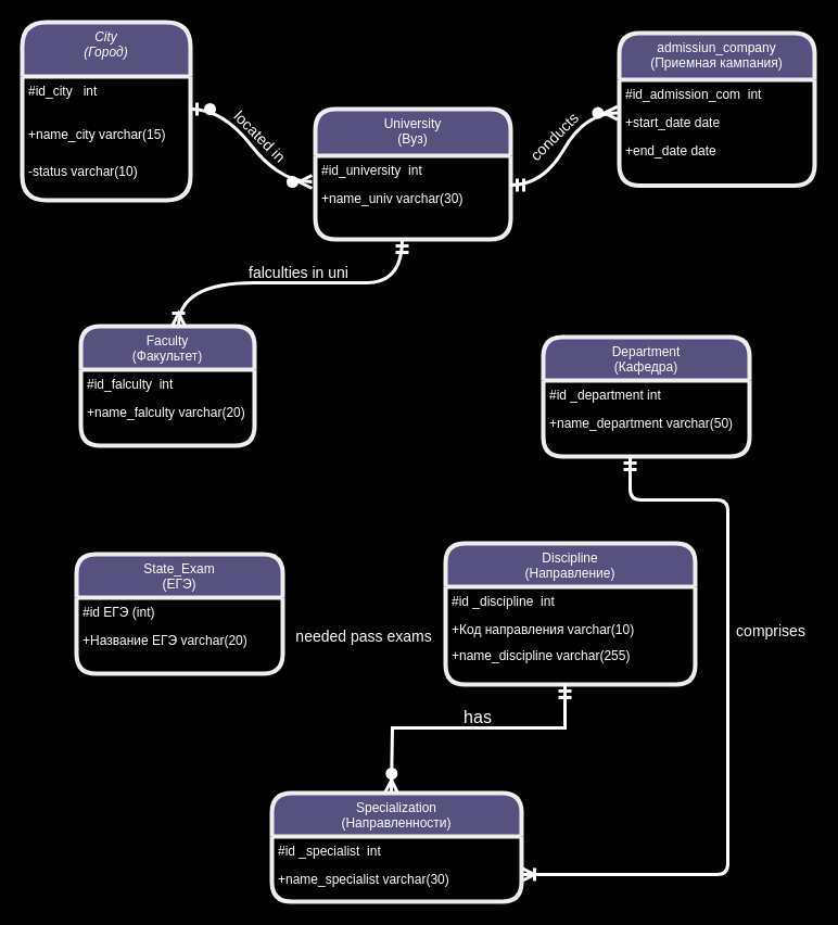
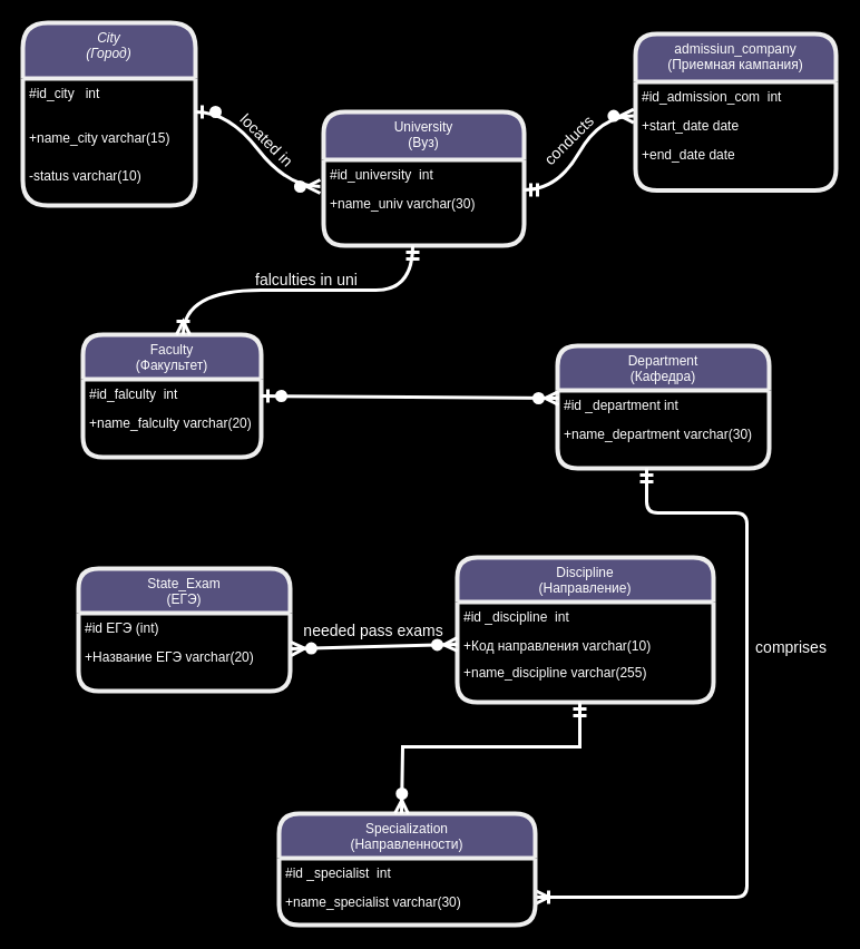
  <mxCell id="0" />
  <mxCell id="1" parent="0" />
  <mxCell id="2" value="City&#10;(Город)" style="swimlane;fontStyle=2;align=center;verticalAlign=top;childLayout=stackLayout;horizontal=1;startSize=50;horizontalStack=0;resizeParent=1;resizeLast=0;collapsible=1;marginBottom=0;rounded=1;shadow=0;strokeWidth=4;labelBackgroundColor=none;fillColor=#56517E;strokeColor=#EEEEEE;fontColor=#FFFFFF;" parent="1" vertex="1"><mxGeometry x="20" y="20" width="155" height="164" as="geometry"><mxRectangle x="230" y="140" width="160" height="26" as="alternateBounds" /></mxGeometry></mxCell>
  <mxCell id="3" value="#id_city   int" style="text;align=left;verticalAlign=top;spacingLeft=4;spacingRight=4;overflow=hidden;rotatable=0;points=[[0,0.5],[1,0.5]];portConstraint=eastwest;labelBackgroundColor=none;fontColor=#FFFFFF;rounded=1;" parent="2" vertex="1"><mxGeometry y="50" width="155" height="40" as="geometry" /></mxCell>
  <mxCell id="4" value="+name_city varchar(15)" style="text;align=left;verticalAlign=top;spacingLeft=4;spacingRight=4;overflow=hidden;rotatable=0;points=[[0,0.5],[1,0.5]];portConstraint=eastwest;rounded=1;shadow=0;html=0;labelBackgroundColor=none;fontColor=#FFFFFF;" parent="2" vertex="1"><mxGeometry y="90" width="155" height="34" as="geometry" /></mxCell>
  <mxCell id="5" value="-status varchar(10)" style="text;align=left;verticalAlign=top;spacingLeft=4;spacingRight=4;overflow=hidden;rotatable=0;points=[[0,0.5],[1,0.5]];portConstraint=eastwest;rounded=1;shadow=0;html=0;labelBackgroundColor=none;fontColor=#FFFFFF;" parent="2" vertex="1"><mxGeometry y="124" width="155" height="40" as="geometry" /></mxCell>
  <mxCell id="6" value="Faculty&#10;(Факультет)" style="swimlane;fontStyle=0;align=center;verticalAlign=top;childLayout=stackLayout;horizontal=1;startSize=40;horizontalStack=0;resizeParent=1;resizeLast=0;collapsible=1;marginBottom=0;rounded=1;shadow=0;strokeWidth=4;labelBackgroundColor=none;fillColor=#56517E;strokeColor=#EEEEEE;fontColor=#FFFFFF;" parent="1" vertex="1"><mxGeometry x="74" y="300" width="160" height="110" as="geometry"><mxRectangle x="130" y="380" width="160" height="26" as="alternateBounds" /></mxGeometry></mxCell>
  <mxCell id="7" value="#id_falculty  int" style="text;align=left;verticalAlign=top;spacingLeft=4;spacingRight=4;overflow=hidden;rotatable=0;points=[[0,0.5],[1,0.5]];portConstraint=eastwest;labelBackgroundColor=none;fontColor=#FFFFFF;rounded=1;" parent="6" vertex="1"><mxGeometry y="40" width="160" height="26" as="geometry" /></mxCell>
  <mxCell id="8" value="+name_falculty varchar(20)" style="text;align=left;verticalAlign=top;spacingLeft=4;spacingRight=4;overflow=hidden;rotatable=0;points=[[0,0.5],[1,0.5]];portConstraint=eastwest;rounded=1;shadow=0;html=0;labelBackgroundColor=none;fontColor=#FFFFFF;" parent="6" vertex="1"><mxGeometry y="66" width="160" height="26" as="geometry" /></mxCell>
  <mxCell id="9" style="edgeStyle=none;curved=1;rounded=1;orthogonalLoop=1;jettySize=auto;html=1;fontSize=12;startSize=8;endSize=8;labelBackgroundColor=none;strokeColor=#182E3E;fontColor=default;" edge="1" parent="1" source="10"><mxGeometry relative="1" as="geometry"><mxPoint x="370" y="220" as="targetPoint" /></mxGeometry></mxCell>
  <mxCell id="10" value="University&#10;(Вуз)" style="swimlane;fontStyle=0;align=center;verticalAlign=top;childLayout=stackLayout;horizontal=1;startSize=43;horizontalStack=0;resizeParent=1;resizeLast=0;collapsible=1;marginBottom=0;rounded=1;shadow=0;strokeWidth=4;labelBackgroundColor=none;fillColor=#56517E;strokeColor=#EEEEEE;fontColor=#FFFFFF;" parent="1" vertex="1"><mxGeometry x="290" y="100" width="180" height="120" as="geometry"><mxRectangle x="340" y="380" width="170" height="26" as="alternateBounds" /></mxGeometry></mxCell>
  <mxCell id="11" value="#id_university  int" style="text;align=left;verticalAlign=top;spacingLeft=4;spacingRight=4;overflow=hidden;rotatable=0;points=[[0,0.5],[1,0.5]];portConstraint=eastwest;labelBackgroundColor=none;fontColor=#FFFFFF;rounded=1;" parent="10" vertex="1"><mxGeometry y="43" width="180" height="26" as="geometry" /></mxCell>
  <mxCell id="12" value="+name_univ varchar(30)" style="text;align=left;verticalAlign=top;spacingLeft=4;spacingRight=4;overflow=hidden;rotatable=0;points=[[0,0.5],[1,0.5]];portConstraint=eastwest;labelBackgroundColor=none;fontColor=#FFFFFF;rounded=1;" vertex="1" parent="10"><mxGeometry y="69" width="180" height="26" as="geometry" /></mxCell>
  <mxCell id="13" value="Department&#10;(Кафедра)" style="swimlane;fontStyle=0;align=center;verticalAlign=top;childLayout=stackLayout;horizontal=1;startSize=40;horizontalStack=0;resizeParent=1;resizeLast=0;collapsible=1;marginBottom=0;rounded=1;shadow=0;strokeWidth=4;labelBackgroundColor=none;fillColor=#56517E;strokeColor=#EEEEEE;fontColor=#FFFFFF;" parent="1" vertex="1"><mxGeometry x="500" y="310" width="190" height="110" as="geometry"><mxRectangle x="550" y="140" width="160" height="26" as="alternateBounds" /></mxGeometry></mxCell>
  <mxCell id="14" value="#id _department int" style="text;align=left;verticalAlign=top;spacingLeft=4;spacingRight=4;overflow=hidden;rotatable=0;points=[[0,0.5],[1,0.5]];portConstraint=eastwest;labelBackgroundColor=none;fontColor=#FFFFFF;rounded=1;" parent="13" vertex="1"><mxGeometry y="40" width="190" height="26" as="geometry" /></mxCell>
- <mxCell id="15" value="+name_department varchar(50)" style="text;align=left;verticalAlign=top;spacingLeft=4;spacingRight=4;overflow=hidden;rotatable=0;points=[[0,0.5],[1,0.5]];portConstraint=eastwest;rounded=1;shadow=0;html=0;labelBackgroundColor=none;fontColor=#FFFFFF;" parent="13" vertex="1"><mxGeometry y="66" width="190" height="26" as="geometry" /></mxCell>
+ <mxCell id="15" value="+name_department varchar(30)" style="text;align=left;verticalAlign=top;spacingLeft=4;spacingRight=4;overflow=hidden;rotatable=0;points=[[0,0.5],[1,0.5]];portConstraint=eastwest;rounded=1;shadow=0;html=0;labelBackgroundColor=none;fontColor=#FFFFFF;" parent="13" vertex="1"><mxGeometry y="66" width="190" height="26" as="geometry" /></mxCell>
  <mxCell id="16" value="&lt;font style=&quot;font-size: 14px;&quot;&gt;located in&lt;/font&gt;" style="text;strokeColor=none;fillColor=none;html=1;align=center;verticalAlign=middle;whiteSpace=wrap;rounded=1;fontSize=16;labelBackgroundColor=none;fontColor=#FFFFFF;rotation=45;" vertex="1" parent="1"><mxGeometry x="200" y="110" width="80" height="30" as="geometry" /></mxCell>
  <mxCell id="17" value="admissiun_company&#10;(Приемная кампания)" style="swimlane;fontStyle=0;align=center;verticalAlign=top;childLayout=stackLayout;horizontal=1;startSize=43;horizontalStack=0;resizeParent=1;resizeLast=0;collapsible=1;marginBottom=0;rounded=1;shadow=0;strokeWidth=4;labelBackgroundColor=none;fillColor=#56517E;strokeColor=#EEEEEE;fontColor=#FFFFFF;" vertex="1" parent="1"><mxGeometry x="570" y="30" width="180" height="140.5" as="geometry"><mxRectangle x="340" y="380" width="170" height="26" as="alternateBounds" /></mxGeometry></mxCell>
  <mxCell id="18" value="#id_admission_com  int" style="text;align=left;verticalAlign=top;spacingLeft=4;spacingRight=4;overflow=hidden;rotatable=0;points=[[0,0.5],[1,0.5]];portConstraint=eastwest;labelBackgroundColor=none;fontColor=#FFFFFF;rounded=1;" vertex="1" parent="17"><mxGeometry y="43" width="180" height="26" as="geometry" /></mxCell>
  <mxCell id="19" value="+start_date date" style="text;align=left;verticalAlign=top;spacingLeft=4;spacingRight=4;overflow=hidden;rotatable=0;points=[[0,0.5],[1,0.5]];portConstraint=eastwest;labelBackgroundColor=none;fontColor=#FFFFFF;rounded=1;" vertex="1" parent="17"><mxGeometry y="69" width="180" height="26" as="geometry" /></mxCell>
  <mxCell id="20" value="+end_date date" style="text;align=left;verticalAlign=top;spacingLeft=4;spacingRight=4;overflow=hidden;rotatable=0;points=[[0,0.5],[1,0.5]];portConstraint=eastwest;labelBackgroundColor=none;fontColor=#FFFFFF;rounded=1;" vertex="1" parent="17"><mxGeometry y="95" width="180" height="26" as="geometry" /></mxCell>
  <mxCell id="21" value="" style="edgeStyle=entityRelationEdgeStyle;fontSize=12;html=1;endArrow=ERzeroToMany;startArrow=ERmandOne;rounded=1;startSize=8;endSize=8;curved=1;entryX=-0.009;entryY=0.177;entryDx=0;entryDy=0;labelBackgroundColor=none;strokeColor=#FFFFFF;fontColor=default;strokeWidth=3;entryPerimeter=0;" edge="1" parent="1" target="19"><mxGeometry width="100" height="100" relative="1" as="geometry"><mxPoint x="470" y="170" as="sourcePoint" /><mxPoint x="570" y="91.5" as="targetPoint" /><Array as="points"><mxPoint x="580" y="120" /></Array></mxGeometry></mxCell>
  <mxCell id="22" value="" style="edgeStyle=entityRelationEdgeStyle;fontSize=12;html=1;endArrow=ERzeroToMany;startArrow=ERzeroToOne;rounded=1;startSize=8;endSize=8;curved=1;entryX=-0.017;entryY=0.923;entryDx=0;entryDy=0;entryPerimeter=0;labelBackgroundColor=none;strokeColor=#FFFFFF;fontColor=default;strokeWidth=3;" edge="1" parent="1" target="11"><mxGeometry width="100" height="100" relative="1" as="geometry"><mxPoint x="175" y="100" as="sourcePoint" /><mxPoint x="275" y="0" as="targetPoint" /></mxGeometry></mxCell>
  <mxCell id="23" value="Discipline&#10;(Направление)" style="swimlane;fontStyle=0;align=center;verticalAlign=top;childLayout=stackLayout;horizontal=1;startSize=40;horizontalStack=0;resizeParent=1;resizeLast=0;collapsible=1;marginBottom=0;rounded=1;shadow=0;strokeWidth=4;labelBackgroundColor=none;fillColor=#56517E;strokeColor=#EEEEEE;fontColor=#FFFFFF;" vertex="1" parent="1"><mxGeometry x="410" y="500" width="230" height="130" as="geometry"><mxRectangle x="550" y="140" width="160" height="26" as="alternateBounds" /></mxGeometry></mxCell>
  <mxCell id="24" value="#id _discipline  int" style="text;align=left;verticalAlign=top;spacingLeft=4;spacingRight=4;overflow=hidden;rotatable=0;points=[[0,0.5],[1,0.5]];portConstraint=eastwest;labelBackgroundColor=none;fontColor=#FFFFFF;rounded=1;" vertex="1" parent="23"><mxGeometry y="40" width="230" height="26" as="geometry" /></mxCell>
  <mxCell id="25" value="+Код направления varchar(10)" style="text;align=left;verticalAlign=top;spacingLeft=4;spacingRight=4;overflow=hidden;rotatable=0;points=[[0,0.5],[1,0.5]];portConstraint=eastwest;labelBackgroundColor=none;fontColor=#FFFFFF;rounded=1;" vertex="1" parent="23"><mxGeometry y="66" width="230" height="24" as="geometry" /></mxCell>
  <mxCell id="26" value="+name_discipline varchar(255)" style="text;align=left;verticalAlign=top;spacingLeft=4;spacingRight=4;overflow=hidden;rotatable=0;points=[[0,0.5],[1,0.5]];portConstraint=eastwest;labelBackgroundColor=none;fontColor=#FFFFFF;rounded=1;" vertex="1" parent="23"><mxGeometry y="90" width="230" height="24" as="geometry" /></mxCell>
  <mxCell id="27" value="State_Exam&#10;(ЕГЭ)" style="swimlane;fontStyle=0;align=center;verticalAlign=top;childLayout=stackLayout;horizontal=1;startSize=40;horizontalStack=0;resizeParent=1;resizeLast=0;collapsible=1;marginBottom=0;rounded=1;shadow=0;strokeWidth=4;labelBackgroundColor=none;fillColor=#56517E;strokeColor=#EEEEEE;fontColor=#FFFFFF;" vertex="1" parent="1"><mxGeometry x="70" y="510" width="190" height="110" as="geometry"><mxRectangle x="550" y="140" width="160" height="26" as="alternateBounds" /></mxGeometry></mxCell>
  <mxCell id="28" value="#id ЕГЭ (int)" style="text;align=left;verticalAlign=top;spacingLeft=4;spacingRight=4;overflow=hidden;rotatable=0;points=[[0,0.5],[1,0.5]];portConstraint=eastwest;labelBackgroundColor=none;fontColor=#FFFFFF;rounded=1;" vertex="1" parent="27"><mxGeometry y="40" width="190" height="26" as="geometry" /></mxCell>
  <mxCell id="29" value="+Название ЕГЭ varchar(20)" style="text;align=left;verticalAlign=top;spacingLeft=4;spacingRight=4;overflow=hidden;rotatable=0;points=[[0,0.5],[1,0.5]];portConstraint=eastwest;rounded=1;shadow=0;html=0;labelBackgroundColor=none;fontColor=#FFFFFF;" vertex="1" parent="27"><mxGeometry y="66" width="190" height="26" as="geometry" /></mxCell>
  <mxCell id="30" value="" style="edgeStyle=orthogonalEdgeStyle;fontSize=12;html=1;endArrow=ERoneToMany;startArrow=ERmandOne;rounded=1;startSize=8;endSize=8;curved=1;labelBackgroundColor=none;fontColor=default;strokeWidth=3;strokeColor=#FFFFFF;" edge="1" parent="1"><mxGeometry width="100" height="100" relative="1" as="geometry"><mxPoint x="370" y="220" as="sourcePoint" /><mxPoint x="164" y="300" as="targetPoint" /><Array as="points"><mxPoint x="304" y="260" /><mxPoint x="165" y="260" /></Array></mxGeometry></mxCell>
+ <mxCell id="31" value="" style="edgeStyle=entityRelationEdgeStyle;fontSize=12;html=1;endArrow=ERzeroToMany;startArrow=ERzeroToOne;rounded=1;startSize=8;endSize=8;curved=1;exitX=1;exitY=0.5;exitDx=0;exitDy=0;entryX=0.005;entryY=0.269;entryDx=0;entryDy=0;entryPerimeter=0;labelBackgroundColor=none;strokeColor=#FFFFFF;fontColor=default;strokeWidth=3;" edge="1" parent="1" source="6" target="14"><mxGeometry width="100" height="100" relative="1" as="geometry"><mxPoint x="350" y="330" as="sourcePoint" /><mxPoint x="450" y="230" as="targetPoint" /></mxGeometry></mxCell>
  <mxCell id="32" value="" style="fontSize=12;html=1;endArrow=ERoneToMany;startArrow=ERmandOne;rounded=1;startSize=8;endSize=8;edgeStyle=orthogonalEdgeStyle;entryX=1;entryY=0.75;entryDx=0;entryDy=0;labelBackgroundColor=none;strokeColor=#FFFFFF;fontColor=default;strokeWidth=3;" edge="1" parent="1" target="34"><mxGeometry width="100" height="100" relative="1" as="geometry"><mxPoint x="580" y="420" as="sourcePoint" /><mxPoint x="510" y="490" as="targetPoint" /><Array as="points"><mxPoint x="580" y="460" /><mxPoint x="670" y="460" /><mxPoint x="670" y="805" /></Array></mxGeometry></mxCell>
+ <mxCell id="33" value="" style="fontSize=12;html=1;endArrow=ERzeroToMany;endFill=1;startArrow=ERzeroToMany;rounded=1;startSize=8;endSize=8;entryX=0;entryY=0.5;entryDx=0;entryDy=0;exitX=1.005;exitY=0.231;exitDx=0;exitDy=0;exitPerimeter=0;labelBackgroundColor=none;strokeColor=#FFFFFF;fontColor=default;strokeWidth=3;" edge="1" parent="1" source="29" target="25"><mxGeometry width="100" height="100" relative="1" as="geometry"><mxPoint x="270" y="580" as="sourcePoint" /><mxPoint x="390" y="580" as="targetPoint" /></mxGeometry></mxCell>
  <mxCell id="34" value="Specialization&#10;(Направленности)" style="swimlane;fontStyle=0;align=center;verticalAlign=top;childLayout=stackLayout;horizontal=1;startSize=40;horizontalStack=0;resizeParent=1;resizeLast=0;collapsible=1;marginBottom=0;rounded=1;shadow=0;strokeWidth=4;labelBackgroundColor=none;fillColor=#56517E;strokeColor=#EEEEEE;fontColor=#FFFFFF;" vertex="1" parent="1"><mxGeometry x="250" y="730" width="230" height="100" as="geometry"><mxRectangle x="550" y="140" width="160" height="26" as="alternateBounds" /></mxGeometry></mxCell>
  <mxCell id="35" value="#id _specialist  int" style="text;align=left;verticalAlign=top;spacingLeft=4;spacingRight=4;overflow=hidden;rotatable=0;points=[[0,0.5],[1,0.5]];portConstraint=eastwest;labelBackgroundColor=none;fontColor=#FFFFFF;rounded=1;" vertex="1" parent="34"><mxGeometry y="40" width="230" height="26" as="geometry" /></mxCell>
  <mxCell id="36" value="+name_specialist varchar(30)" style="text;align=left;verticalAlign=top;spacingLeft=4;spacingRight=4;overflow=hidden;rotatable=0;points=[[0,0.5],[1,0.5]];portConstraint=eastwest;labelBackgroundColor=none;fontColor=#FFFFFF;rounded=1;" vertex="1" parent="34"><mxGeometry y="66" width="230" height="26" as="geometry" /></mxCell>
  <mxCell id="37" value="" style="edgeStyle=orthogonalEdgeStyle;fontSize=12;html=1;endArrow=ERzeroToMany;startArrow=ERmandOne;rounded=0;startSize=8;endSize=8;strokeWidth=3;strokeColor=#FFFFFF;" edge="1" parent="1"><mxGeometry width="100" height="100" relative="1" as="geometry"><mxPoint x="520" y="630" as="sourcePoint" /><mxPoint x="360" y="730" as="targetPoint" /><Array as="points"><mxPoint x="520" y="670" /><mxPoint x="361" y="670" /></Array></mxGeometry></mxCell>
  <mxCell id="38" value="&lt;font style=&quot;font-size: 14px;&quot; color=&quot;#ffffff&quot;&gt;conducts&lt;/font&gt;" style="text;strokeColor=none;fillColor=none;html=1;align=center;verticalAlign=middle;whiteSpace=wrap;rounded=0;fontSize=16;rotation=-45;" vertex="1" parent="1"><mxGeometry x="480" y="110" width="60" height="30" as="geometry" /></mxCell>
  <mxCell id="39" value="&lt;font style=&quot;font-size: 14px;&quot; color=&quot;#ffffff&quot;&gt;falculties in uni&lt;/font&gt;" style="text;strokeColor=none;fillColor=none;html=1;align=center;verticalAlign=middle;whiteSpace=wrap;rounded=0;fontSize=16;" vertex="1" parent="1"><mxGeometry x="215" y="235" width="120" height="30" as="geometry" /></mxCell>
  <mxCell id="40" value="&lt;font style=&quot;font-size: 14px;&quot; color=&quot;#ffffff&quot;&gt;comprises&lt;/font&gt;" style="text;strokeColor=none;fillColor=none;html=1;align=center;verticalAlign=middle;whiteSpace=wrap;rounded=0;fontSize=16;" vertex="1" parent="1"><mxGeometry x="680" y="565" width="60" height="30" as="geometry" /></mxCell>
- <mxCell id="41" value="&lt;font style=&quot;font-size: 14px;&quot; color=&quot;#ffffff&quot;&gt;needed pass exams&lt;/font&gt;" style="text;strokeColor=none;fillColor=none;html=1;align=center;verticalAlign=middle;whiteSpace=wrap;rounded=0;fontSize=16;" vertex="1" parent="1"><mxGeometry x="270" y="570" width="130" height="30" as="geometry" /></mxCell>
- <mxCell id="42" value="&lt;font color=&quot;#ffffff&quot;&gt;has&lt;/font&gt;" style="text;strokeColor=none;fillColor=none;html=1;align=center;verticalAlign=middle;whiteSpace=wrap;rounded=0;fontSize=16;" vertex="1" parent="1"><mxGeometry x="410" y="640" width="60" height="40" as="geometry" /></mxCell>
+ <mxCell id="41" value="&lt;font style=&quot;font-size: 14px;&quot; color=&quot;#ffffff&quot;&gt;needed pass exams&lt;/font&gt;" style="text;strokeColor=none;fillColor=none;html=1;align=center;verticalAlign=middle;whiteSpace=wrap;rounded=0;fontSize=16;" vertex="1" parent="1"><mxGeometry x="270" y="550" width="130" height="30" as="geometry" /></mxCell>
